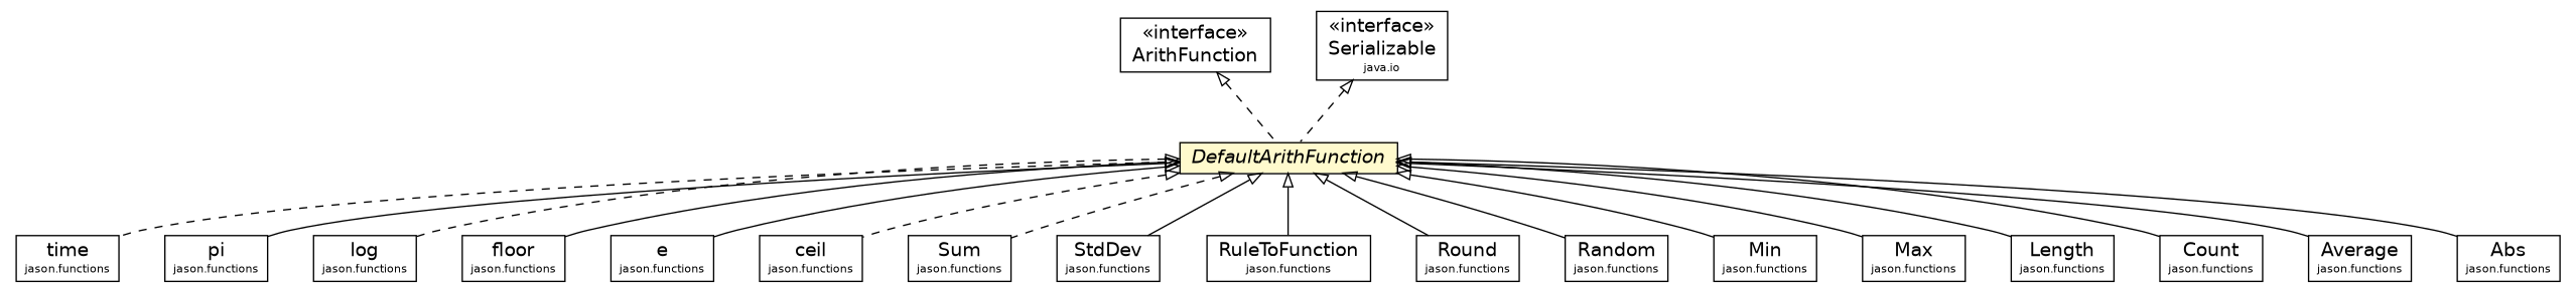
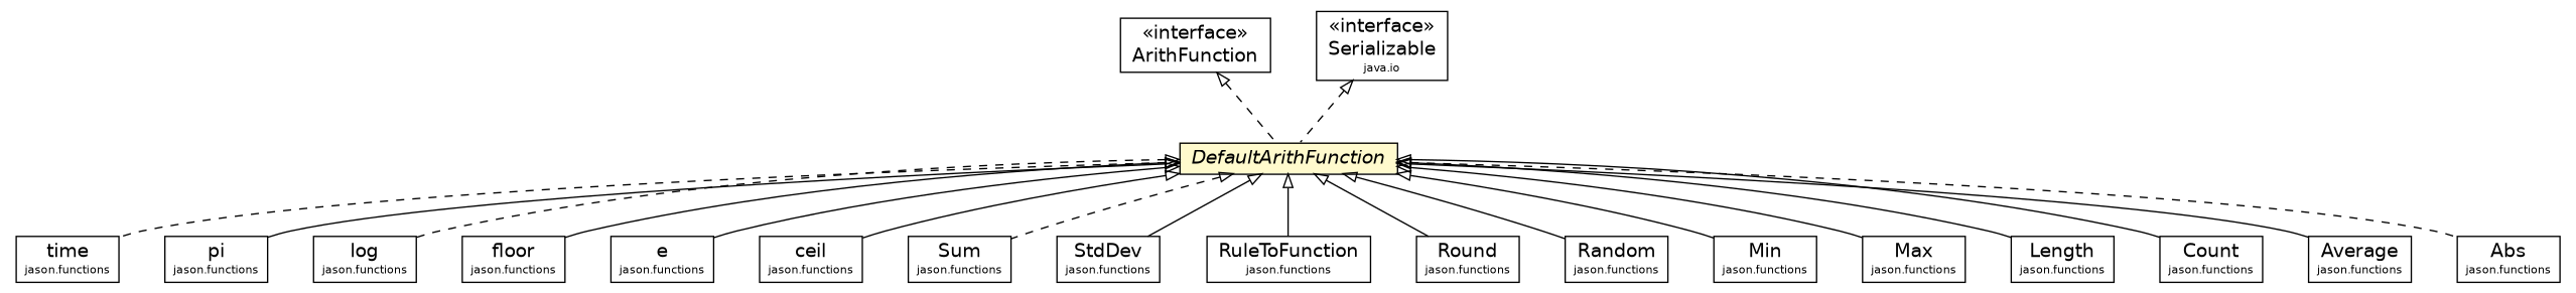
  digraph {
    nodesep=0.25
    ranksep=0.5
    node [fontcolor=black fontname=Helvetica fontsize=14.0 shape=plaintext]
    edge [arrowtail=empty dir=back fontname=Helvetica fontsize=10 headport=p labelfontname=Helvetica labelfontsize=10 tailport=p]
    n1 [label=<<table title="jason.asSemantics.DefaultArithFunction" border="0" cellborder="1" cellspacing="0" cellpadding="2" port="p" bgcolor="lemonChiffon" href="./DefaultArithFunction.html"> 		<tr><td><table border="0" cellspacing="0" cellpadding="1"> <tr><td align="center" balign="center"><font face="Helvetica-Oblique"> DefaultArithFunction </font></td></tr> 		</table></td></tr> 		</table>>]
    n2 [label=<<table title="jason.functions.time" border="0" cellborder="1" cellspacing="0" cellpadding="2" port="p" href="../functions/time.html"> 		<tr><td><table border="0" cellspacing="0" cellpadding="1"> <tr><td align="center" balign="center"> time </td></tr> <tr><td align="center" balign="center"><font point-size="8.0"> jason.functions </font></td></tr> 		</table></td></tr> 		</table>>]
    n3 [label=<<table title="jason.functions.pi" border="0" cellborder="1" cellspacing="0" cellpadding="2" port="p" href="../functions/pi.html"> 		<tr><td><table border="0" cellspacing="0" cellpadding="1"> <tr><td align="center" balign="center"> pi </td></tr> <tr><td align="center" balign="center"><font point-size="8.0"> jason.functions </font></td></tr> 		</table></td></tr> 		</table>>]
    n4 [label=<<table title="jason.functions.log" border="0" cellborder="1" cellspacing="0" cellpadding="2" port="p" href="../functions/log.html"> 		<tr><td><table border="0" cellspacing="0" cellpadding="1"> <tr><td align="center" balign="center"> log </td></tr> <tr><td align="center" balign="center"><font point-size="8.0"> jason.functions </font></td></tr> 		</table></td></tr> 		</table>>]
    n5 [label=<<table title="jason.functions.floor" border="0" cellborder="1" cellspacing="0" cellpadding="2" port="p" href="../functions/floor.html"> 		<tr><td><table border="0" cellspacing="0" cellpadding="1"> <tr><td align="center" balign="center"> floor </td></tr> <tr><td align="center" balign="center"><font point-size="8.0"> jason.functions </font></td></tr> 		</table></td></tr> 		</table>>]
    n6 [label=<<table title="jason.functions.e" border="0" cellborder="1" cellspacing="0" cellpadding="2" port="p" href="../functions/e.html"> 		<tr><td><table border="0" cellspacing="0" cellpadding="1"> <tr><td align="center" balign="center"> e </td></tr> <tr><td align="center" balign="center"><font point-size="8.0"> jason.functions </font></td></tr> 		</table></td></tr> 		</table>>]
    n7 [label=<<table title="jason.functions.ceil" border="0" cellborder="1" cellspacing="0" cellpadding="2" port="p" href="../functions/ceil.html"> 		<tr><td><table border="0" cellspacing="0" cellpadding="1"> <tr><td align="center" balign="center"> ceil </td></tr> <tr><td align="center" balign="center"><font point-size="8.0"> jason.functions </font></td></tr> 		</table></td></tr> 		</table>>]
    n8 [label=<<table title="jason.functions.Sum" border="0" cellborder="1" cellspacing="0" cellpadding="2" port="p" href="../functions/Sum.html"> 		<tr><td><table border="0" cellspacing="0" cellpadding="1"> <tr><td align="center" balign="center"> Sum </td></tr> <tr><td align="center" balign="center"><font point-size="8.0"> jason.functions </font></td></tr> 		</table></td></tr> 		</table>>]
    n9 [label=<<table title="jason.functions.StdDev" border="0" cellborder="1" cellspacing="0" cellpadding="2" port="p" href="../functions/StdDev.html"> 		<tr><td><table border="0" cellspacing="0" cellpadding="1"> <tr><td align="center" balign="center"> StdDev </td></tr> <tr><td align="center" balign="center"><font point-size="8.0"> jason.functions </font></td></tr> 		</table></td></tr> 		</table>>]
    n10 [label=<<table title="jason.functions.RuleToFunction" border="0" cellborder="1" cellspacing="0" cellpadding="2" port="p" href="../functions/RuleToFunction.html"> 		<tr><td><table border="0" cellspacing="0" cellpadding="1"> <tr><td align="center" balign="center"> RuleToFunction </td></tr> <tr><td align="center" balign="center"><font point-size="8.0"> jason.functions </font></td></tr> 		</table></td></tr> 		</table>>]
    n11 [label=<<table title="jason.functions.Round" border="0" cellborder="1" cellspacing="0" cellpadding="2" port="p" href="../functions/Round.html"> 		<tr><td><table border="0" cellspacing="0" cellpadding="1"> <tr><td align="center" balign="center"> Round </td></tr> <tr><td align="center" balign="center"><font point-size="8.0"> jason.functions </font></td></tr> 		</table></td></tr> 		</table>>]
    n12 [label=<<table title="jason.functions.Random" border="0" cellborder="1" cellspacing="0" cellpadding="2" port="p" href="../functions/Random.html"> 		<tr><td><table border="0" cellspacing="0" cellpadding="1"> <tr><td align="center" balign="center"> Random </td></tr> <tr><td align="center" balign="center"><font point-size="8.0"> jason.functions </font></td></tr> 		</table></td></tr> 		</table>>]
    n13 [label=<<table title="jason.functions.Min" border="0" cellborder="1" cellspacing="0" cellpadding="2" port="p" href="../functions/Min.html"> 		<tr><td><table border="0" cellspacing="0" cellpadding="1"> <tr><td align="center" balign="center"> Min </td></tr> <tr><td align="center" balign="center"><font point-size="8.0"> jason.functions </font></td></tr> 		</table></td></tr> 		</table>>]
    n14 [label=<<table title="jason.functions.Max" border="0" cellborder="1" cellspacing="0" cellpadding="2" port="p" href="../functions/Max.html"> 		<tr><td><table border="0" cellspacing="0" cellpadding="1"> <tr><td align="center" balign="center"> Max </td></tr> <tr><td align="center" balign="center"><font point-size="8.0"> jason.functions </font></td></tr> 		</table></td></tr> 		</table>>]
    n15 [label=<<table title="jason.functions.Length" border="0" cellborder="1" cellspacing="0" cellpadding="2" port="p" href="../functions/Length.html"> 		<tr><td><table border="0" cellspacing="0" cellpadding="1"> <tr><td align="center" balign="center"> Length </td></tr> <tr><td align="center" balign="center"><font point-size="8.0"> jason.functions </font></td></tr> 		</table></td></tr> 		</table>>]
    n16 [label=<<table title="jason.functions.Count" border="0" cellborder="1" cellspacing="0" cellpadding="2" port="p" href="../functions/Count.html"> 		<tr><td><table border="0" cellspacing="0" cellpadding="1"> <tr><td align="center" balign="center"> Count </td></tr> <tr><td align="center" balign="center"><font point-size="8.0"> jason.functions </font></td></tr> 		</table></td></tr> 		</table>>]
    n17 [label=<<table title="jason.functions.Average" border="0" cellborder="1" cellspacing="0" cellpadding="2" port="p" href="../functions/Average.html"> 		<tr><td><table border="0" cellspacing="0" cellpadding="1"> <tr><td align="center" balign="center"> Average </td></tr> <tr><td align="center" balign="center"><font point-size="8.0"> jason.functions </font></td></tr> 		</table></td></tr> 		</table>>]
    n18 [label=<<table title="jason.functions.Abs" border="0" cellborder="1" cellspacing="0" cellpadding="2" port="p" href="../functions/Abs.html"> 		<tr><td><table border="0" cellspacing="0" cellpadding="1"> <tr><td align="center" balign="center"> Abs </td></tr> <tr><td align="center" balign="center"><font point-size="8.0"> jason.functions </font></td></tr> 		</table></td></tr> 		</table>>]
    n19 [label=<<table title="jason.asSemantics.ArithFunction" border="0" cellborder="1" cellspacing="0" cellpadding="2" port="p" href="./ArithFunction.html"> 		<tr><td><table border="0" cellspacing="0" cellpadding="1"> <tr><td align="center" balign="center"> &#171;interface&#187; </td></tr> <tr><td align="center" balign="center"> ArithFunction </td></tr> 		</table></td></tr> 		</table>>]
    n20 [label=<<table title="java.io.Serializable" border="0" cellborder="1" cellspacing="0" cellpadding="2" port="p" href="http://java.sun.com/j2se/1.4.2/docs/api/java/io/Serializable.html"> 		<tr><td><table border="0" cellspacing="0" cellpadding="1"> <tr><td align="center" balign="center"> &#171;interface&#187; </td></tr> <tr><td align="center" balign="center"> Serializable </td></tr> <tr><td align="center" balign="center"><font point-size="8.0"> java.io </font></td></tr> 		</table></td></tr> 		</table>>]
    n1 -> n2 [style=dashed]
    n1 -> n3
    n1 -> n4 [style=dashed]
    n1 -> n5
    n1 -> n6
-   n1 -> n7 [style=dashed]
+   n1 -> n7
    n1 -> n8 [style=dashed]
    n1 -> n9
    n1 -> n10
    n1 -> n11
    n1 -> n12
    n1 -> n13
    n1 -> n14
    n1 -> n15
    n1 -> n16
    n1 -> n17
-   n1 -> n18
+   n1 -> n18 [style=dashed]
    n19 -> n1 [style=dashed]
    n20 -> n1 [style=dashed]
  }
